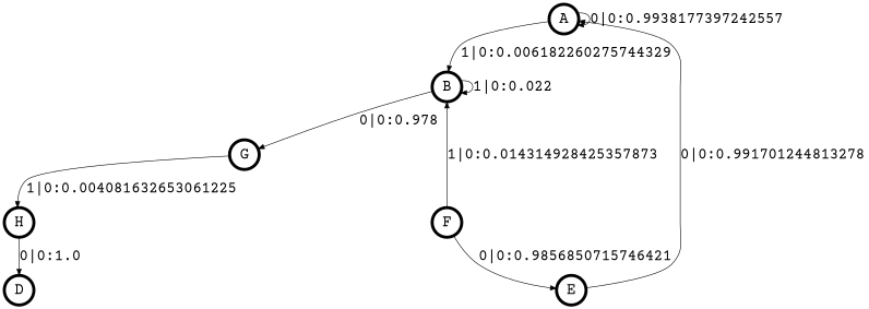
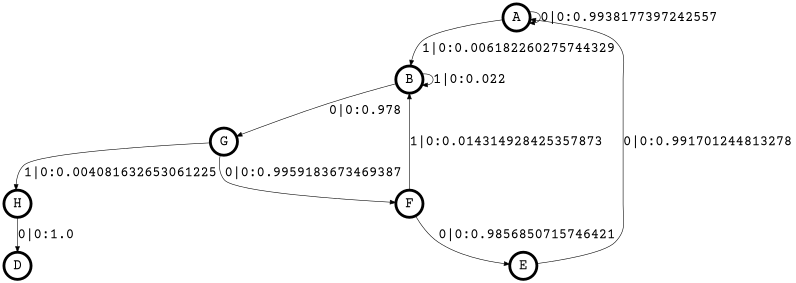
  digraph {
    fontname="Courier Prime"
    node [fontname="Courier Prime" fontsize=24 penwidth=5 shape=circle]
    edge [fontname="Courier Prime" fontsize=24]
    A
    B
    G
    F
    H
    E
    D
    A -> A [label="0|0:0.9938177397242557\l"]
    A -> B [label="1|0:0.006182260275744329\l"]
    B -> B [label="1|0:0.022\l"]
    B -> G [label="0|0:0.978\l"]
+   G -> F [label="0|0:0.9959183673469387\l"]
    G -> H [label="1|0:0.004081632653061225\l"]
    F -> B [label="1|0:0.014314928425357873\l"]
    F -> E [label="0|0:0.9856850715746421\l"]
    H -> D [label="0|0:1.0\l"]
    E -> A [label="0|0:0.991701244813278\l"]
  }
